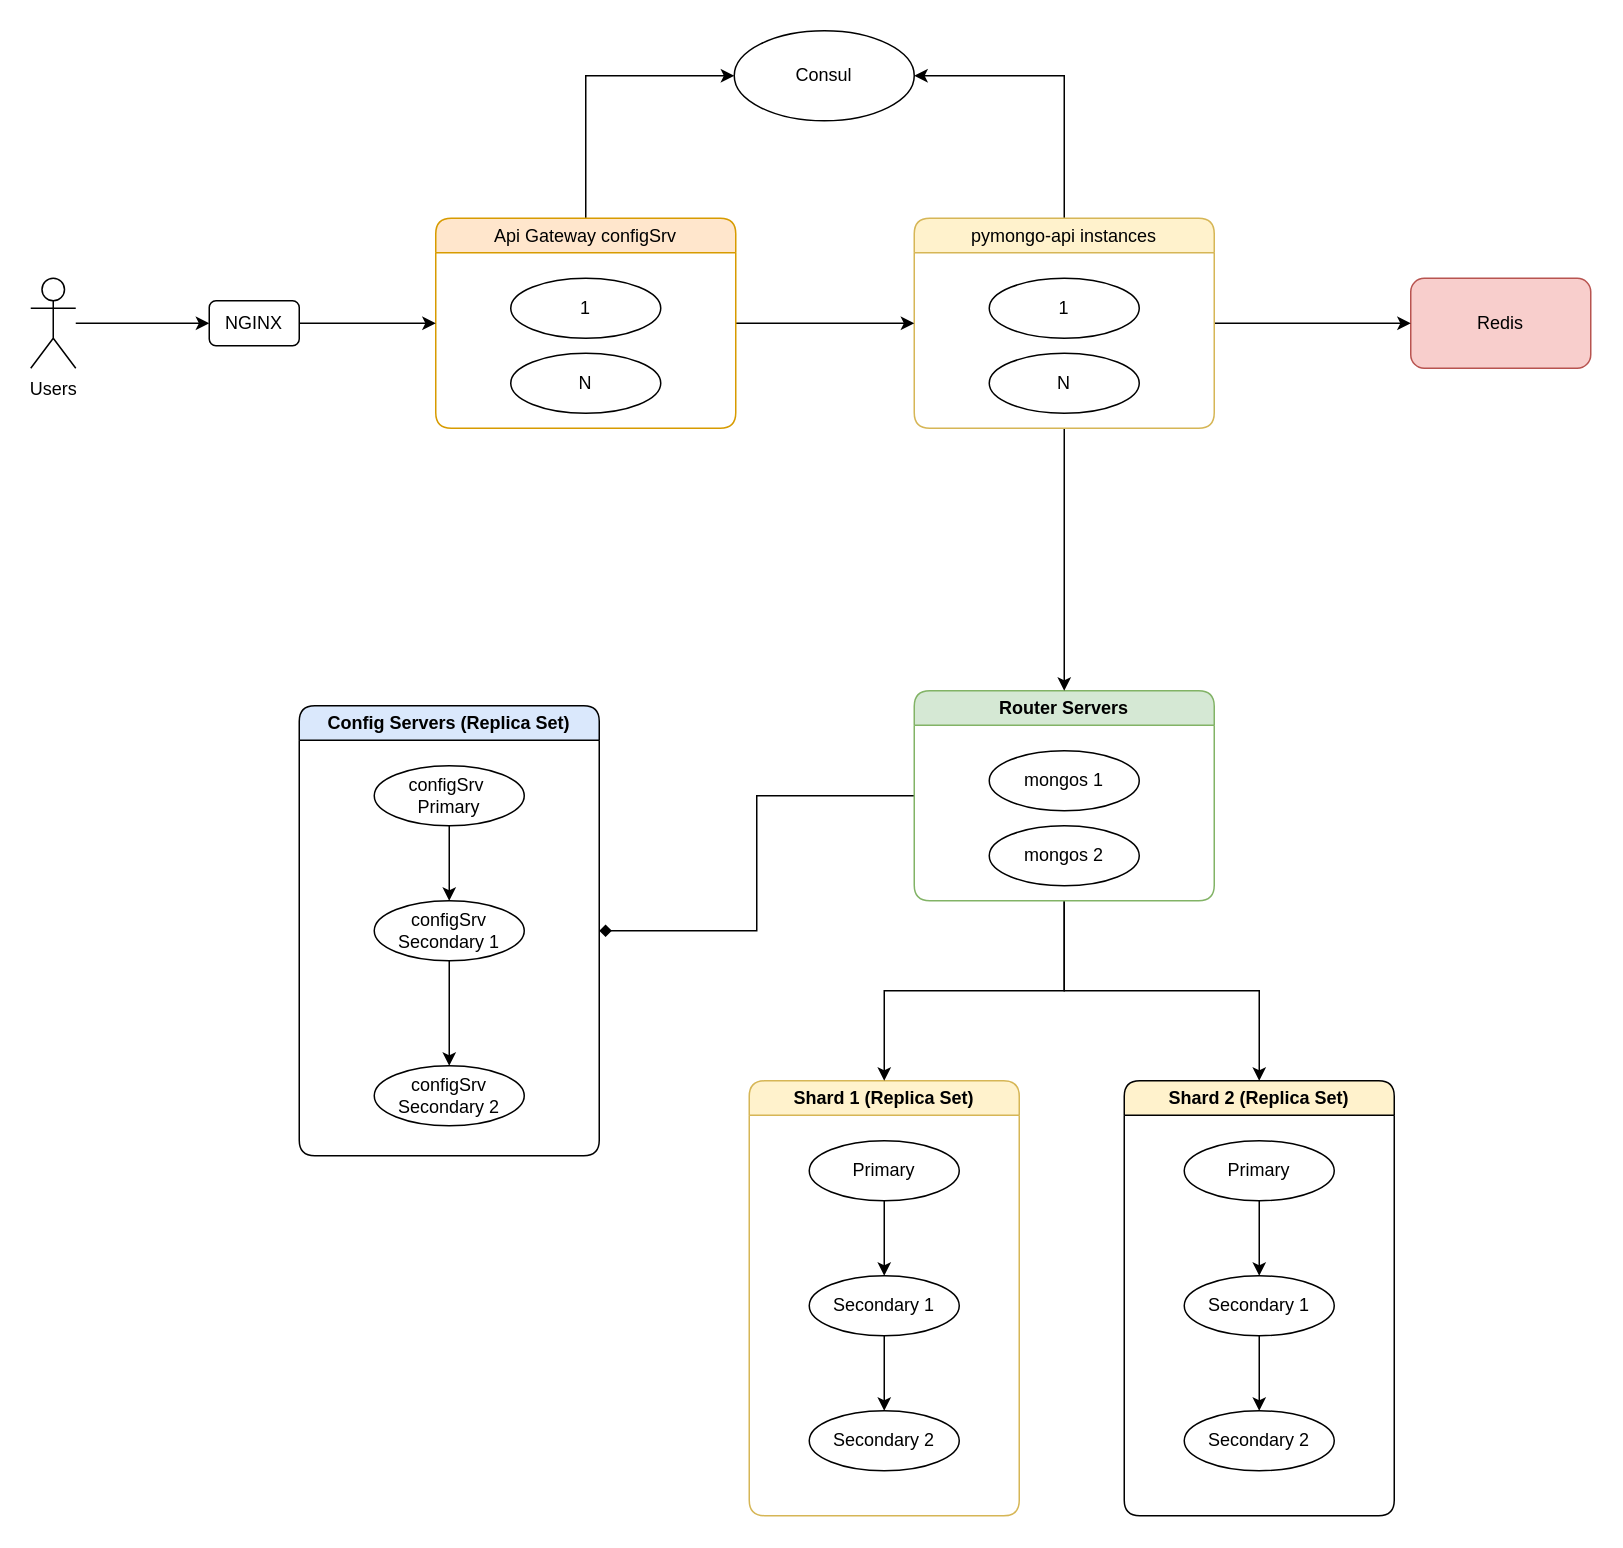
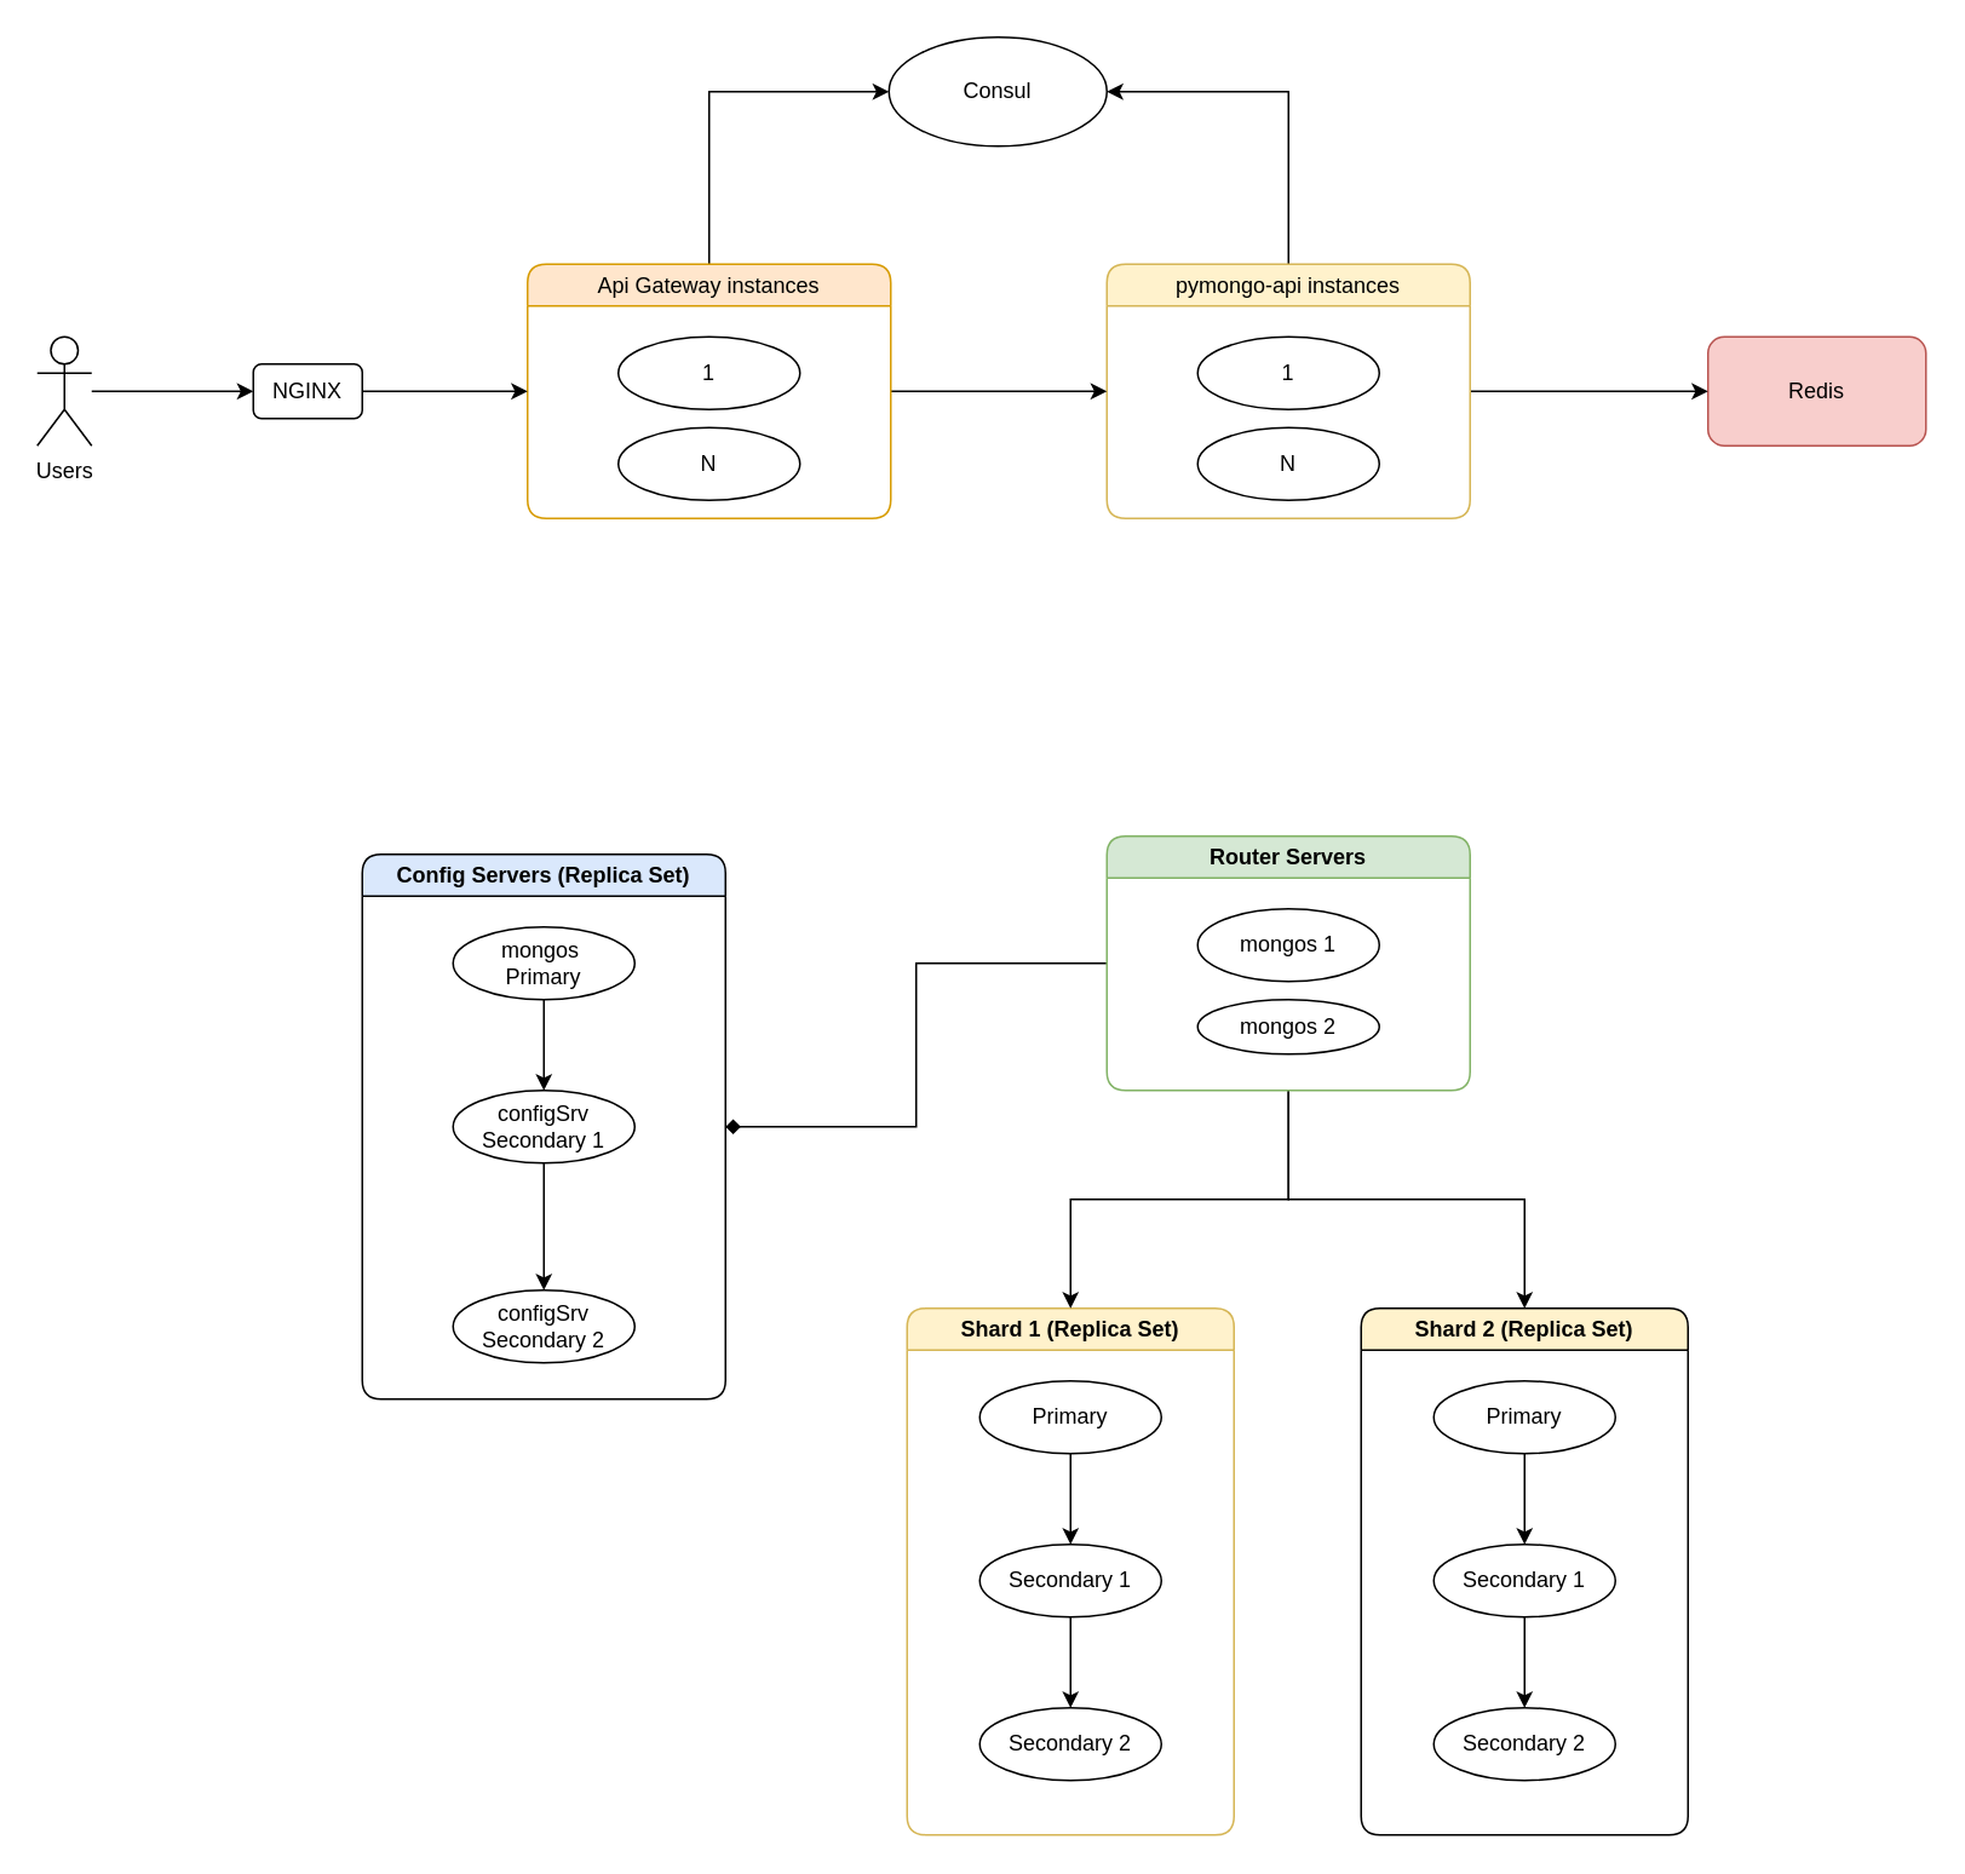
  <mxCell id="0" />
  <mxCell id="1" parent="0" />
  <mxCell id="2" value="Config Servers (Replica Set)" style="swimlane;rounded=1;whiteSpace=wrap;html=1;fillColor=#dae8fc;" parent="1" vertex="1"><mxGeometry x="199" y="470" width="200" height="300" as="geometry" /></mxCell>
  <mxCell id="3" style="edgeStyle=orthogonalEdgeStyle;rounded=0;orthogonalLoop=1;jettySize=auto;html=1;entryX=0.5;entryY=0;entryDx=0;entryDy=0;" parent="2" source="4" target="7" edge="1"><mxGeometry relative="1" as="geometry" /></mxCell>
- <mxCell id="4" value="configSrv&amp;nbsp;&lt;div&gt;Primary&lt;/div&gt;" style="ellipse;whiteSpace=wrap;html=1;fillColor=#ffffff;" parent="2" vertex="1"><mxGeometry x="50" y="40" width="100" height="40" as="geometry" /></mxCell>
+ <mxCell id="4" value="mongos&amp;nbsp;&lt;div&gt;Primary&lt;/div&gt;" style="ellipse;whiteSpace=wrap;html=1;fillColor=#ffffff;" parent="2" vertex="1"><mxGeometry x="50" y="40" width="100" height="40" as="geometry" /></mxCell>
  <mxCell id="5" value="configSrv&lt;div&gt;Secondary 2&lt;br&gt;&lt;/div&gt;" style="ellipse;whiteSpace=wrap;html=1;fillColor=#ffffff;" parent="2" vertex="1"><mxGeometry x="50" y="240" width="100" height="40" as="geometry" /></mxCell>
  <mxCell id="6" style="edgeStyle=orthogonalEdgeStyle;rounded=0;orthogonalLoop=1;jettySize=auto;html=1;entryX=0.5;entryY=0;entryDx=0;entryDy=0;" parent="2" source="7" target="5" edge="1"><mxGeometry relative="1" as="geometry" /></mxCell>
  <mxCell id="7" value="configSrv&lt;div&gt;Secondary 1&lt;/div&gt;" style="ellipse;whiteSpace=wrap;html=1;fillColor=#ffffff;" parent="2" vertex="1"><mxGeometry x="50" y="130" width="100" height="40" as="geometry" /></mxCell>
  <mxCell id="8" value="Shard 1 (Replica Set)" style="swimlane;rounded=1;whiteSpace=wrap;html=1;fillColor=#fff2cc;strokeColor=#d6b656;" parent="1" vertex="1"><mxGeometry x="499" y="720" width="180" height="290" as="geometry" /></mxCell>
  <mxCell id="9" style="edgeStyle=orthogonalEdgeStyle;rounded=0;orthogonalLoop=1;jettySize=auto;html=1;exitX=0.5;exitY=1;exitDx=0;exitDy=0;entryX=0.5;entryY=0;entryDx=0;entryDy=0;" parent="8" source="10" target="12" edge="1"><mxGeometry relative="1" as="geometry" /></mxCell>
  <mxCell id="10" value="Primary" style="ellipse;whiteSpace=wrap;html=1;fillColor=#ffffff;" parent="8" vertex="1"><mxGeometry x="40" y="40" width="100" height="40" as="geometry" /></mxCell>
  <mxCell id="11" style="edgeStyle=orthogonalEdgeStyle;rounded=0;orthogonalLoop=1;jettySize=auto;html=1;exitX=0.5;exitY=1;exitDx=0;exitDy=0;entryX=0.5;entryY=0;entryDx=0;entryDy=0;" parent="8" source="12" target="13" edge="1"><mxGeometry relative="1" as="geometry" /></mxCell>
  <mxCell id="12" value="Secondary 1" style="ellipse;whiteSpace=wrap;html=1;fillColor=#ffffff;" parent="8" vertex="1"><mxGeometry x="40" y="130" width="100" height="40" as="geometry" /></mxCell>
  <mxCell id="13" value="Secondary 2" style="ellipse;whiteSpace=wrap;html=1;fillColor=#ffffff;" parent="8" vertex="1"><mxGeometry x="40" y="220" width="100" height="40" as="geometry" /></mxCell>
  <mxCell id="14" value="Shard 2 (Replica Set)" style="swimlane;rounded=1;whiteSpace=wrap;html=1;fillColor=#fff2cc;" parent="1" vertex="1"><mxGeometry x="749" y="720" width="180" height="290" as="geometry" /></mxCell>
  <mxCell id="15" style="edgeStyle=orthogonalEdgeStyle;rounded=0;orthogonalLoop=1;jettySize=auto;html=1;exitX=0.5;exitY=1;exitDx=0;exitDy=0;entryX=0.5;entryY=0;entryDx=0;entryDy=0;" parent="14" source="16" target="18" edge="1"><mxGeometry relative="1" as="geometry" /></mxCell>
  <mxCell id="16" value="Primary" style="ellipse;whiteSpace=wrap;html=1;fillColor=#ffffff;" parent="14" vertex="1"><mxGeometry x="40" y="40" width="100" height="40" as="geometry" /></mxCell>
  <mxCell id="17" style="edgeStyle=orthogonalEdgeStyle;rounded=0;orthogonalLoop=1;jettySize=auto;html=1;exitX=0.5;exitY=1;exitDx=0;exitDy=0;entryX=0.5;entryY=0;entryDx=0;entryDy=0;" parent="14" source="18" target="19" edge="1"><mxGeometry relative="1" as="geometry" /></mxCell>
  <mxCell id="18" value="Secondary 1" style="ellipse;whiteSpace=wrap;html=1;fillColor=#ffffff;" parent="14" vertex="1"><mxGeometry x="40" y="130" width="100" height="40" as="geometry" /></mxCell>
  <mxCell id="19" value="Secondary 2" style="ellipse;whiteSpace=wrap;html=1;fillColor=#ffffff;" parent="14" vertex="1"><mxGeometry x="40" y="220" width="100" height="40" as="geometry" /></mxCell>
  <mxCell id="20" style="edgeStyle=orthogonalEdgeStyle;rounded=0;orthogonalLoop=1;jettySize=auto;html=1;entryX=0.5;entryY=0;entryDx=0;entryDy=0;" parent="1" source="23" target="8" edge="1"><mxGeometry relative="1" as="geometry" /></mxCell>
  <mxCell id="21" style="edgeStyle=orthogonalEdgeStyle;rounded=0;orthogonalLoop=1;jettySize=auto;html=1;exitX=0.5;exitY=1;exitDx=0;exitDy=0;entryX=0.5;entryY=0;entryDx=0;entryDy=0;" parent="1" source="23" target="14" edge="1"><mxGeometry relative="1" as="geometry" /></mxCell>
  <mxCell id="22" style="edgeStyle=orthogonalEdgeStyle;rounded=0;orthogonalLoop=1;jettySize=auto;html=1;entryX=1;entryY=0.5;entryDx=0;entryDy=0;endArrow=diamond;" parent="1" source="23" target="2" edge="1"><mxGeometry relative="1" as="geometry" /></mxCell>
  <mxCell id="23" value="Router Servers" style="swimlane;rounded=1;whiteSpace=wrap;html=1;fillColor=#d5e8d4;strokeColor=#82b366;" parent="1" vertex="1"><mxGeometry x="609" y="460" width="200" height="140" as="geometry" /></mxCell>
  <mxCell id="24" value="mongos 1" style="ellipse;whiteSpace=wrap;html=1;fillColor=#ffffff;" parent="23" vertex="1"><mxGeometry x="50" y="40" width="100" height="40" as="geometry" /></mxCell>
- <mxCell id="25" value="mongos 2" style="ellipse;whiteSpace=wrap;html=1;fillColor=#ffffff;" parent="23" vertex="1"><mxGeometry x="50" y="90" width="100" height="40" as="geometry" /></mxCell>
+ <mxCell id="25" value="mongos 2" style="ellipse;whiteSpace=wrap;html=1;fillColor=#ffffff;" parent="23" vertex="1"><mxGeometry x="50" y="90" width="100" height="30" as="geometry" /></mxCell>
  <mxCell id="26" value="Redis" style="rounded=1;whiteSpace=wrap;html=1;fillColor=#f8cecc;strokeColor=#b85450;" parent="1" vertex="1"><mxGeometry x="940" y="185" width="120" height="60" as="geometry" /></mxCell>
  <mxCell id="27" style="edgeStyle=orthogonalEdgeStyle;rounded=0;orthogonalLoop=1;jettySize=auto;html=1;entryX=0;entryY=0.5;entryDx=0;entryDy=0;" edge="1" parent="1" source="30" target="26"><mxGeometry relative="1" as="geometry" /></mxCell>
- <mxCell id="28" style="edgeStyle=orthogonalEdgeStyle;rounded=0;orthogonalLoop=1;jettySize=auto;html=1;entryX=0.5;entryY=0;entryDx=0;entryDy=0;" edge="1" parent="1" source="30" target="23"><mxGeometry relative="1" as="geometry" /></mxCell>
  <mxCell id="29" style="edgeStyle=orthogonalEdgeStyle;rounded=0;orthogonalLoop=1;jettySize=auto;html=1;entryX=1;entryY=0.5;entryDx=0;entryDy=0;" edge="1" parent="1" source="30" target="40"><mxGeometry relative="1" as="geometry" /></mxCell>
  <mxCell id="30" value="&lt;span style=&quot;font-weight: 400;&quot;&gt;pymongo-api instances&lt;/span&gt;" style="swimlane;rounded=1;whiteSpace=wrap;html=1;fillColor=#fff2cc;strokeColor=#d6b656;" vertex="1" parent="1"><mxGeometry x="609" y="145" width="200" height="140" as="geometry" /></mxCell>
  <mxCell id="31" value="1" style="ellipse;whiteSpace=wrap;html=1;fillColor=#ffffff;" vertex="1" parent="30"><mxGeometry x="50" y="40" width="100" height="40" as="geometry" /></mxCell>
  <mxCell id="32" value="N" style="ellipse;whiteSpace=wrap;html=1;fillColor=#ffffff;" vertex="1" parent="30"><mxGeometry x="50" y="90" width="100" height="40" as="geometry" /></mxCell>
  <mxCell id="33" style="edgeStyle=orthogonalEdgeStyle;rounded=0;orthogonalLoop=1;jettySize=auto;html=1;entryX=0;entryY=0.5;entryDx=0;entryDy=0;" edge="1" parent="1" source="34" target="42"><mxGeometry relative="1" as="geometry" /></mxCell>
  <mxCell id="34" value="Users" style="shape=umlActor;verticalLabelPosition=bottom;verticalAlign=top;html=1;outlineConnect=0;" vertex="1" parent="1"><mxGeometry x="20" y="185" width="30" height="60" as="geometry" /></mxCell>
  <mxCell id="35" style="edgeStyle=orthogonalEdgeStyle;rounded=0;orthogonalLoop=1;jettySize=auto;html=1;entryX=0;entryY=0.5;entryDx=0;entryDy=0;" edge="1" parent="1" source="37" target="40"><mxGeometry relative="1" as="geometry" /></mxCell>
  <mxCell id="36" style="edgeStyle=orthogonalEdgeStyle;rounded=0;orthogonalLoop=1;jettySize=auto;html=1;entryX=0;entryY=0.5;entryDx=0;entryDy=0;" edge="1" parent="1" source="37" target="30"><mxGeometry relative="1" as="geometry" /></mxCell>
- <mxCell id="37" value="&lt;span style=&quot;font-weight: 400;&quot;&gt;Api Gateway configSrv&lt;/span&gt;" style="swimlane;rounded=1;whiteSpace=wrap;html=1;fillColor=#ffe6cc;strokeColor=#d79b00;" vertex="1" parent="1"><mxGeometry x="290" y="145" width="200" height="140" as="geometry" /></mxCell>
+ <mxCell id="37" value="&lt;span style=&quot;font-weight: 400;&quot;&gt;Api Gateway instances&lt;/span&gt;" style="swimlane;rounded=1;whiteSpace=wrap;html=1;fillColor=#ffe6cc;strokeColor=#d79b00;" vertex="1" parent="1"><mxGeometry x="290" y="145" width="200" height="140" as="geometry" /></mxCell>
  <mxCell id="38" value="1" style="ellipse;whiteSpace=wrap;html=1;fillColor=#ffffff;" vertex="1" parent="37"><mxGeometry x="50" y="40" width="100" height="40" as="geometry" /></mxCell>
  <mxCell id="39" value="N" style="ellipse;whiteSpace=wrap;html=1;fillColor=#ffffff;" vertex="1" parent="37"><mxGeometry x="50" y="90" width="100" height="40" as="geometry" /></mxCell>
  <mxCell id="40" value="Consul" style="ellipse;whiteSpace=wrap;html=1;" vertex="1" parent="1"><mxGeometry x="489" y="20" width="120" height="60" as="geometry" /></mxCell>
  <mxCell id="41" style="edgeStyle=orthogonalEdgeStyle;rounded=0;orthogonalLoop=1;jettySize=auto;html=1;entryX=0;entryY=0.5;entryDx=0;entryDy=0;" edge="1" parent="1" source="42" target="37"><mxGeometry relative="1" as="geometry" /></mxCell>
  <mxCell id="42" value="NGINX" style="rounded=1;whiteSpace=wrap;html=1;" vertex="1" parent="1"><mxGeometry x="139" y="200" width="60" height="30" as="geometry" /></mxCell>
